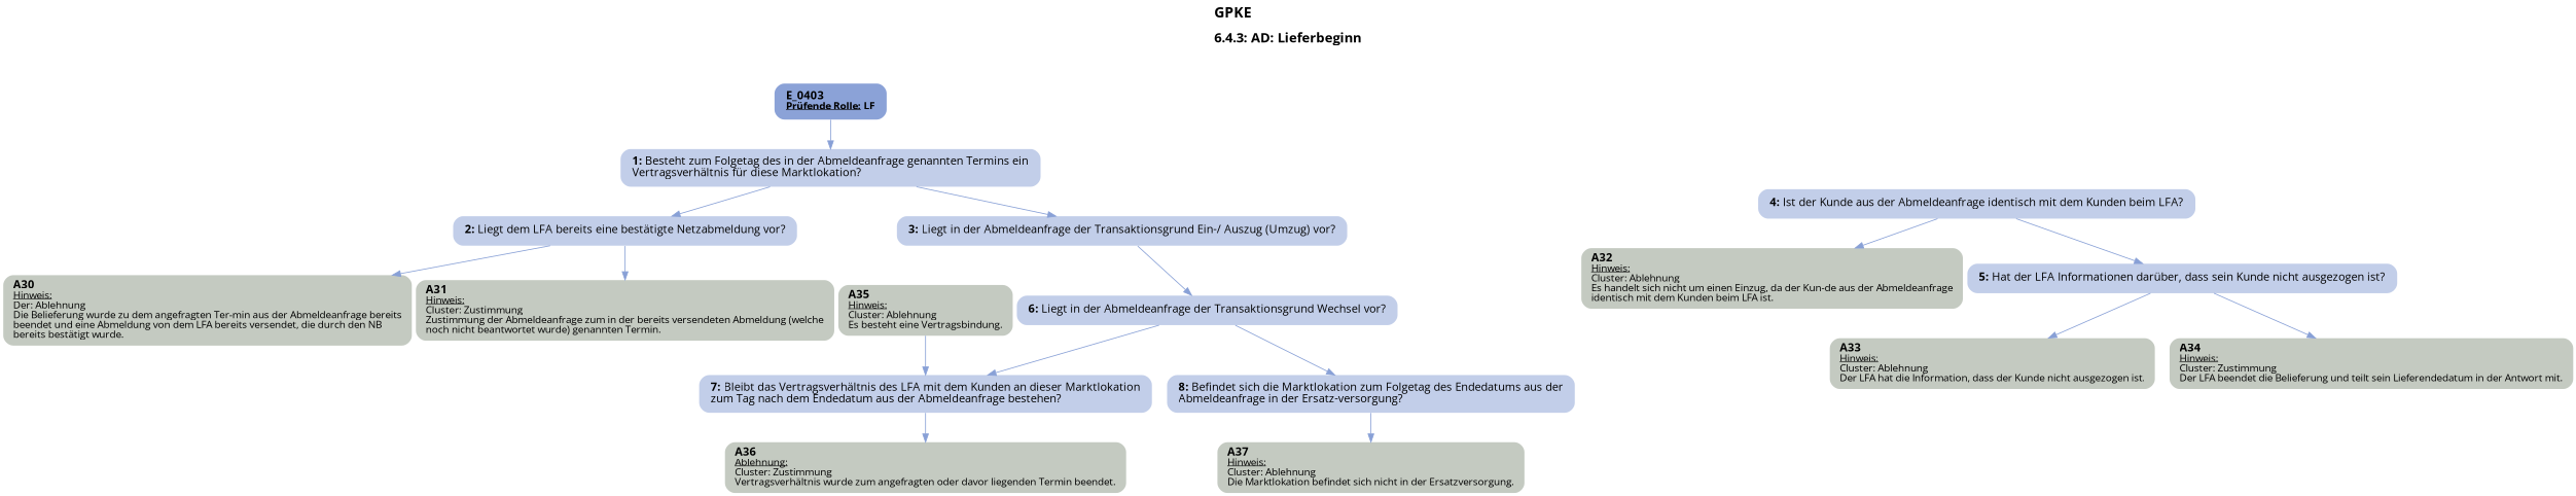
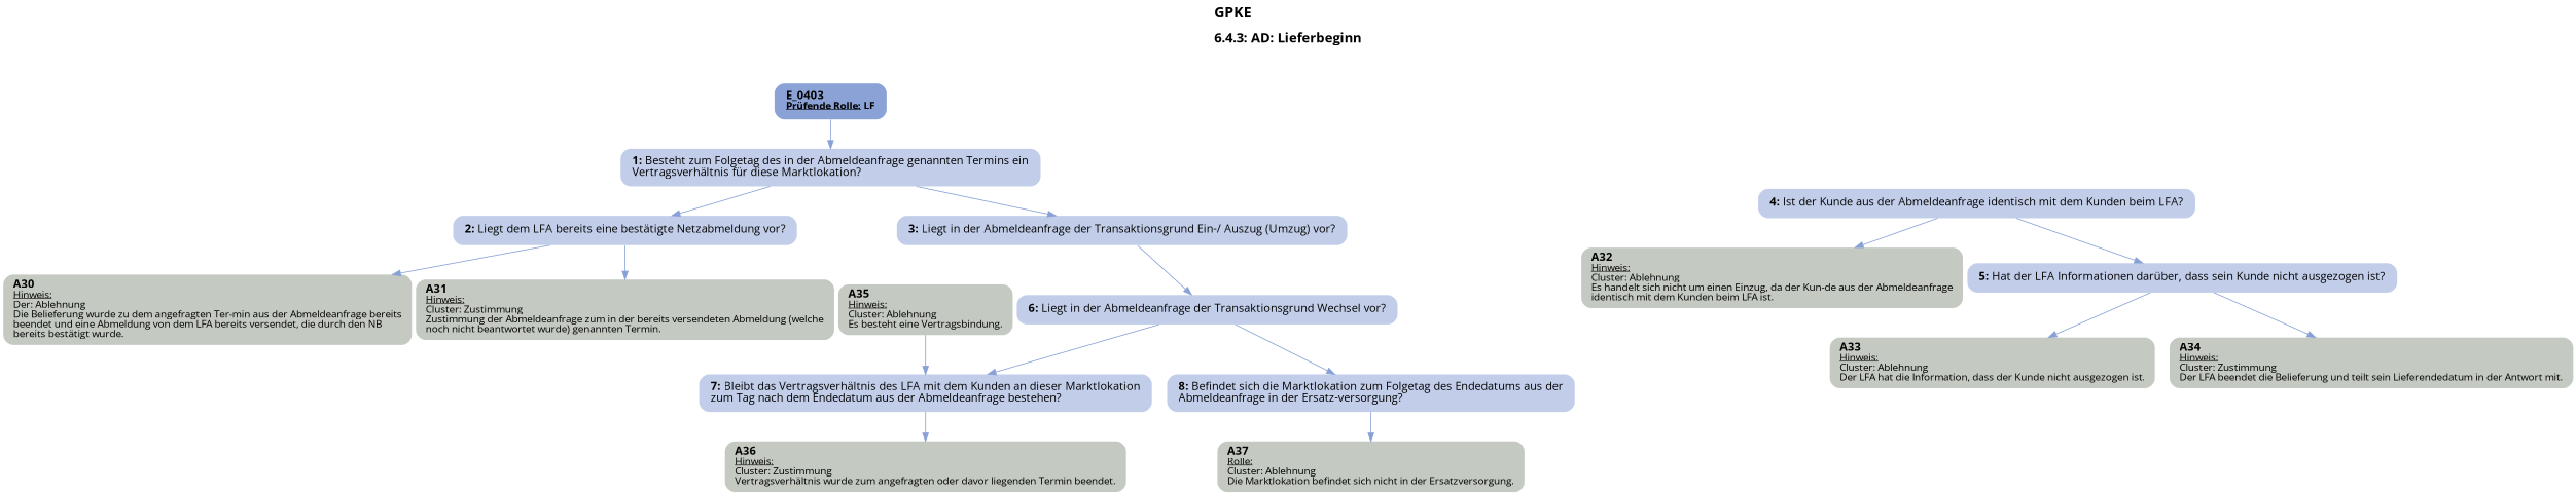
  digraph {
    concentrate=true
    fontname="Open Sans"
    label=<<B><FONT POINT-SIZE="18">GPKE</FONT></B><BR align="left"/><BR/><B><FONT POINT-SIZE="16">6.4.3: AD: Lieferbeginn</FONT></B><BR align="left"/><BR/><BR/><BR/>>
    labelloc=t
    pack=true
    packmode=array
    rankdir=TB
    node [fillcolor="#c2cee9" fontname="Open Sans" margin="0.2,0.12" penwidth=0.0 shape=box style="filled,rounded"]
    edge [color="#88a0d6" fontname="Open Sans"]
    n1 [fillcolor="#8ba2d7" label=<<B>E_0403</B><BR align="left"/><FONT point-size="12"><B><U>Prüfende Rolle:</U> LF</B></FONT><BR align="center"/>>]
    n2 [label=<<B>1: </B>Besteht zum Folgetag des in der Abmeldeanfrage genannten Termins ein<BR align="left"/>Vertragsverhältnis für diese Marktlokation?<BR align="left"/>>]
    n3 [label=<<B>2: </B>Liegt dem LFA bereits eine bestätigte Netzabmeldung vor?<BR align="left"/>>]
    n4 [label=<<B>3: </B>Liegt in der Abmeldeanfrage der Transaktionsgrund Ein-/ Auszug (Umzug) vor?<BR align="left"/>>]
    n5 [fillcolor="#c4cac1" label=<<B>A30</B><BR align="left"/><FONT point-size="12"><U>Hinweis:</U><BR align="left"/>Der: Ablehnung<BR align="left"/>Die Belieferung wurde zu dem angefragten Ter-min aus der Abmeldeanfrage bereits<BR align="left"/>beendet und eine Abmeldung von dem LFA bereits versendet, die durch den NB<BR align="left"/>bereits bestätigt wurde.<BR align="left"/></FONT>> margin="0.17,0.08"]
    n6 [fillcolor="#c4cac1" label=<<B>A31</B><BR align="left"/><FONT point-size="12"><U>Hinweis:</U><BR align="left"/>Cluster: Zustimmung<BR align="left"/>Zustimmung der Abmeldeanfrage zum in der bereits versendeten Abmeldung (welche<BR align="left"/>noch nicht beantwortet wurde) genannten Termin.<BR align="left"/></FONT>> margin="0.17,0.08"]
    n7 [label=<<B>6: </B>Liegt in der Abmeldeanfrage der Transaktionsgrund Wechsel vor?<BR align="left"/>>]
    n8 [label=<<B>4: </B>Ist der Kunde aus der Abmeldeanfrage identisch mit dem Kunden beim LFA?<BR align="left"/>>]
    n9 [fillcolor="#c4cac1" label=<<B>A32</B><BR align="left"/><FONT point-size="12"><U>Hinweis:</U><BR align="left"/>Cluster: Ablehnung<BR align="left"/>Es handelt sich nicht um einen Einzug, da der Kun-de aus der Abmeldeanfrage<BR align="left"/>identisch mit dem Kunden beim LFA ist.<BR align="left"/></FONT>> margin="0.17,0.08"]
    n10 [label=<<B>5: </B>Hat der LFA Informationen darüber, dass sein Kunde nicht ausgezogen ist?<BR align="left"/>>]
    n11 [label=<<B>7: </B>Bleibt das Vertragsverhältnis des LFA mit dem Kunden an dieser Marktlokation<BR align="left"/>zum Tag nach dem Endedatum aus der Abmeldeanfrage bestehen?<BR align="left"/>>]
    n12 [label=<<B>8: </B>Befindet sich die Marktlokation zum Folgetag des Endedatums aus der<BR align="left"/>Abmeldeanfrage in der Ersatz-versorgung?<BR align="left"/>>]
    n13 [fillcolor="#c4cac1" label=<<B>A33</B><BR align="left"/><FONT point-size="12"><U>Hinweis:</U><BR align="left"/>Cluster: Ablehnung<BR align="left"/>Der LFA hat die Information, dass der Kunde nicht ausgezogen ist.<BR align="left"/></FONT>> margin="0.17,0.08"]
    n14 [fillcolor="#c4cac1" label=<<B>A34</B><BR align="left"/><FONT point-size="12"><U>Hinweis:</U><BR align="left"/>Cluster: Zustimmung<BR align="left"/>Der LFA beendet die Belieferung und teilt sein Lieferendedatum in der Antwort mit.<BR align="left"/></FONT>> margin="0.17,0.08"]
-   n15 [fillcolor="#c4cac1" label=<<B>A36</B><BR align="left"/><FONT point-size="12"><U>Ablehnung:</U><BR align="left"/>Cluster: Zustimmung<BR align="left"/>Vertragsverhältnis wurde zum angefragten oder davor liegenden Termin beendet.<BR align="left"/></FONT>> margin="0.17,0.08"]
-   n16 [fillcolor="#c4cac1" label=<<B>A37</B><BR align="left"/><FONT point-size="12"><U>Hinweis:</U><BR align="left"/>Cluster: Ablehnung<BR align="left"/>Die Marktlokation befindet sich nicht in der Ersatzversorgung.<BR align="left"/></FONT>> margin="0.17,0.08"]
+   n15 [fillcolor="#c4cac1" label=<<B>A36</B><BR align="left"/><FONT point-size="12"><U>Hinweis:</U><BR align="left"/>Cluster: Zustimmung<BR align="left"/>Vertragsverhältnis wurde zum angefragten oder davor liegenden Termin beendet.<BR align="left"/></FONT>> margin="0.17,0.08"]
+   n16 [fillcolor="#c4cac1" label=<<B>A37</B><BR align="left"/><FONT point-size="12"><U>Rolle:</U><BR align="left"/>Cluster: Ablehnung<BR align="left"/>Die Marktlokation befindet sich nicht in der Ersatzversorgung.<BR align="left"/></FONT>> margin="0.17,0.08"]
    n17 [fillcolor="#c4cac1" label=<<B>A35</B><BR align="left"/><FONT point-size="12"><U>Hinweis:</U><BR align="left"/>Cluster: Ablehnung<BR align="left"/>Es besteht eine Vertragsbindung.<BR align="left"/></FONT>> margin="0.17,0.08"]
    n1 -> n2
    n2 -> n3 [label=<<B>NEIN</B>>]
    n2 -> n4 [label=<<B>JA</B>>]
    n3 -> n5 [label=<<B>JA</B>>]
    n3 -> n6 [label=<<B>NEIN</B>>]
    n4 -> n7 [label=<<B>NEIN</B>>]
    n7 -> n11 [label=<<B>JA</B>>]
    n7 -> n12 [label=<<B>NEIN</B>>]
    n8 -> n9 [label=<<B>JA</B>>]
    n8 -> n10 [label=<<B>NEIN</B>>]
    n10 -> n13 [label=<<B>JA</B>>]
    n10 -> n14 [label=<<B>NEIN</B>>]
    n11 -> n15 [label=<<B>NEIN</B>>]
    n12 -> n16 [label=<<B>NEIN</B>>]
    n17 -> n11 [label=<<B>JA</B>>]
  }
